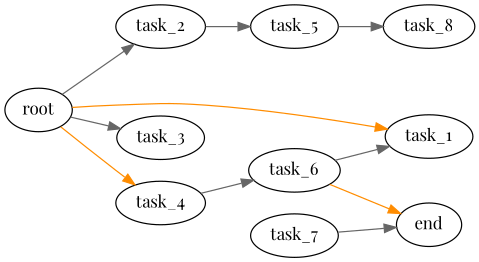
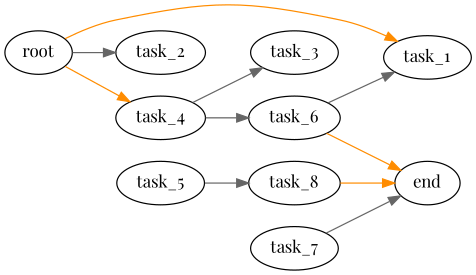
  digraph {
    fontname="Playfair Display"
    rankdir=LR
    node [fontname="Playfair Display"]
    edge [color=gray40 fontname="Playfair Display"]
    root
    task_1
    task_2
    task_3
    task_4
    task_5
    task_6
    end
    task_8
    task_7
    root -> task_1 [color=darkorange]
    root -> task_2
-   root -> task_3
+   task_4 -> task_3
    root -> task_4 [color=darkorange]
-   task_2 -> task_5
    task_4 -> task_6
    task_5 -> task_8
    task_6 -> task_1
    task_6 -> end [color=darkorange]
+   task_8 -> end [color=darkorange]
    task_7 -> end
  }
